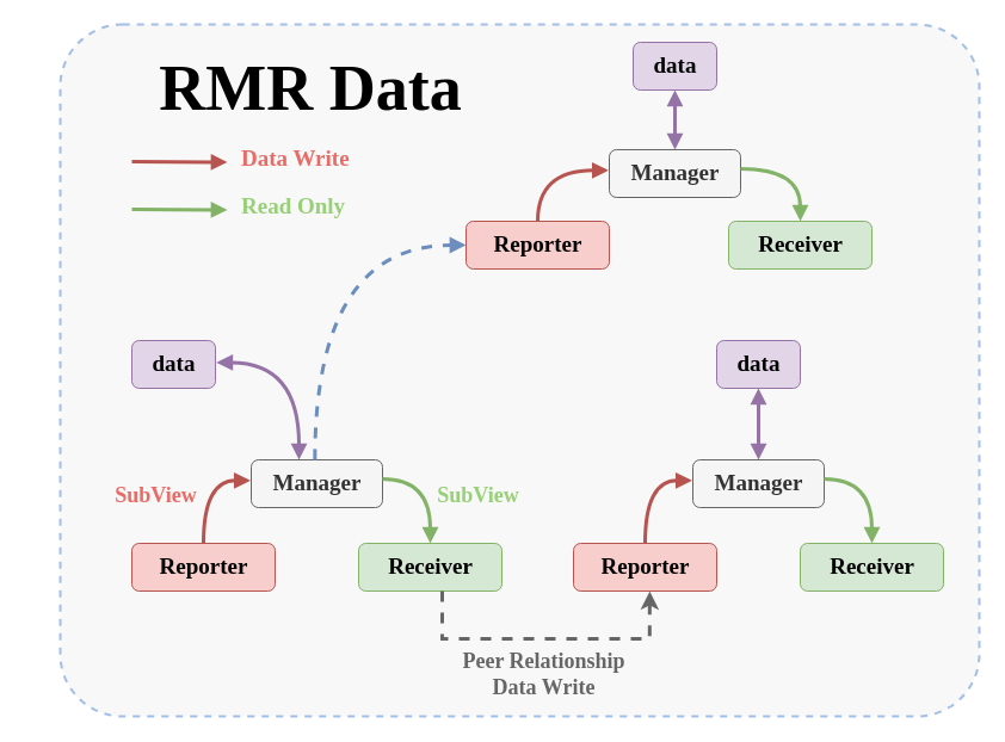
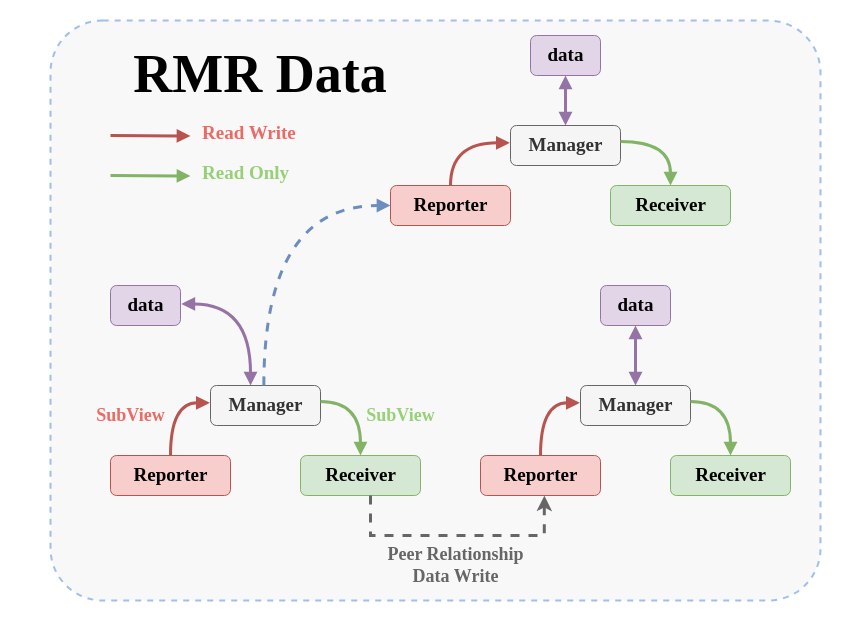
  <mxCell id="0" />
  <mxCell id="1" parent="0" />
  <mxCell id="2" value="" style="rounded=1;whiteSpace=wrap;html=1;arcSize=9;opacity=70;fillColor=#f5f5f5;fontColor=#333333;strokeColor=#7EA6E0;strokeWidth=2;dashed=1;" parent="1" vertex="1"><mxGeometry x="50" y="20" width="770" height="580" as="geometry" /></mxCell>
  <mxCell id="3" value="&lt;span style=&quot;font-size: 19px;&quot;&gt;&lt;b&gt;&lt;font face=&quot;Lucida Console&quot;&gt;Manager&lt;br&gt;&lt;/font&gt;&lt;/b&gt;&lt;/span&gt;" style="text;html=1;align=center;verticalAlign=middle;resizable=0;points=[];autosize=1;strokeColor=#666666;fillColor=#f5f5f5;fontColor=#333333;rounded=1;" parent="1" vertex="1"><mxGeometry x="210" y="385" width="110" height="40" as="geometry" /></mxCell>
  <mxCell id="4" value="&lt;span style=&quot;font-size: 19px;&quot;&gt;&lt;b&gt;&lt;font face=&quot;Lucida Console&quot;&gt;Reporter&lt;br&gt;&lt;/font&gt;&lt;/b&gt;&lt;/span&gt;" style="text;html=1;align=center;verticalAlign=middle;resizable=0;points=[];autosize=1;strokeColor=#b85450;fillColor=#f8cecc;rounded=1;" parent="1" vertex="1"><mxGeometry x="110" y="455" width="120" height="40" as="geometry" /></mxCell>
  <mxCell id="5" value="&lt;span style=&quot;font-size: 19px;&quot;&gt;&lt;b&gt;&lt;font face=&quot;Lucida Console&quot;&gt;Receiver&lt;br&gt;&lt;/font&gt;&lt;/b&gt;&lt;/span&gt;" style="text;html=1;align=center;verticalAlign=middle;resizable=0;points=[];autosize=1;strokeColor=#82b366;fillColor=#d5e8d4;rounded=1;" parent="1" vertex="1"><mxGeometry x="300" y="455" width="120" height="40" as="geometry" /></mxCell>
  <mxCell id="6" style="edgeStyle=orthogonalEdgeStyle;rounded=0;orthogonalLoop=1;jettySize=auto;html=1;entryX=-0.006;entryY=0.433;entryDx=0;entryDy=0;entryPerimeter=0;curved=1;fillColor=#f8cecc;strokeColor=#b85450;strokeWidth=3;endArrow=block;endFill=1;" parent="1" source="4" target="3" edge="1"><mxGeometry relative="1" as="geometry" /></mxCell>
  <mxCell id="7" style="edgeStyle=orthogonalEdgeStyle;rounded=0;orthogonalLoop=1;jettySize=auto;html=1;entryX=1;entryY=0.4;entryDx=0;entryDy=0;entryPerimeter=0;curved=1;startArrow=block;startFill=1;endArrow=none;endFill=0;fillColor=#d5e8d4;strokeColor=#82b366;strokeWidth=3;" parent="1" source="5" target="3" edge="1"><mxGeometry relative="1" as="geometry" /></mxCell>
  <mxCell id="8" style="edgeStyle=orthogonalEdgeStyle;rounded=0;orthogonalLoop=1;jettySize=auto;html=1;startArrow=block;startFill=1;endArrow=block;endFill=1;fillColor=#e1d5e7;strokeColor=#9673a6;strokeWidth=3;" parent="1" source="9" target="12" edge="1"><mxGeometry relative="1" as="geometry" /></mxCell>
  <mxCell id="9" value="&lt;span style=&quot;font-size: 19px;&quot;&gt;&lt;b&gt;&lt;font face=&quot;Lucida Console&quot;&gt;Manager&lt;br&gt;&lt;/font&gt;&lt;/b&gt;&lt;/span&gt;" style="text;html=1;align=center;verticalAlign=middle;resizable=0;points=[];autosize=1;strokeColor=#666666;fillColor=#f5f5f5;fontColor=#333333;rounded=1;" parent="1" vertex="1"><mxGeometry x="580" y="385" width="110" height="40" as="geometry" /></mxCell>
  <mxCell id="10" value="&lt;span style=&quot;font-size: 19px;&quot;&gt;&lt;b&gt;&lt;font face=&quot;Lucida Console&quot;&gt;Reporter&lt;br&gt;&lt;/font&gt;&lt;/b&gt;&lt;/span&gt;" style="text;html=1;align=center;verticalAlign=middle;resizable=0;points=[];autosize=1;strokeColor=#b85450;fillColor=#f8cecc;rounded=1;" parent="1" vertex="1"><mxGeometry x="480" y="455" width="120" height="40" as="geometry" /></mxCell>
  <mxCell id="11" value="&lt;span style=&quot;font-size: 19px;&quot;&gt;&lt;b&gt;&lt;font face=&quot;Lucida Console&quot;&gt;Receiver&lt;br&gt;&lt;/font&gt;&lt;/b&gt;&lt;/span&gt;" style="text;html=1;align=center;verticalAlign=middle;resizable=0;points=[];autosize=1;strokeColor=#82b366;fillColor=#d5e8d4;rounded=1;" parent="1" vertex="1"><mxGeometry x="670" y="455" width="120" height="40" as="geometry" /></mxCell>
  <mxCell id="12" value="&lt;span style=&quot;font-size: 19px;&quot;&gt;&lt;b&gt;&lt;font face=&quot;Lucida Console&quot;&gt;data&lt;br&gt;&lt;/font&gt;&lt;/b&gt;&lt;/span&gt;" style="text;html=1;align=center;verticalAlign=middle;resizable=0;points=[];autosize=1;strokeColor=#9673a6;fillColor=#e1d5e7;rounded=1;" parent="1" vertex="1"><mxGeometry x="600" y="285" width="70" height="40" as="geometry" /></mxCell>
  <mxCell id="13" style="edgeStyle=orthogonalEdgeStyle;rounded=0;orthogonalLoop=1;jettySize=auto;html=1;entryX=-0.006;entryY=0.433;entryDx=0;entryDy=0;entryPerimeter=0;curved=1;fillColor=#f8cecc;strokeColor=#b85450;strokeWidth=3;endArrow=block;endFill=1;" parent="1" source="10" target="9" edge="1"><mxGeometry relative="1" as="geometry" /></mxCell>
  <mxCell id="14" style="edgeStyle=orthogonalEdgeStyle;rounded=0;orthogonalLoop=1;jettySize=auto;html=1;entryX=1;entryY=0.4;entryDx=0;entryDy=0;entryPerimeter=0;curved=1;startArrow=block;startFill=1;endArrow=none;endFill=0;fillColor=#d5e8d4;strokeColor=#82b366;strokeWidth=3;" parent="1" source="11" target="9" edge="1"><mxGeometry relative="1" as="geometry" /></mxCell>
  <mxCell id="15" style="edgeStyle=orthogonalEdgeStyle;rounded=0;orthogonalLoop=1;jettySize=auto;html=1;entryX=0.532;entryY=1.004;entryDx=0;entryDy=0;entryPerimeter=0;dashed=1;strokeWidth=3;fillColor=#f5f5f5;strokeColor=#666666;" parent="1" source="5" target="10" edge="1"><mxGeometry relative="1" as="geometry"><Array as="points"><mxPoint x="370" y="535" /><mxPoint x="544" y="535" /></Array></mxGeometry></mxCell>
  <mxCell id="16" value="&lt;b&gt;&lt;font color=&quot;#ea6b66&quot; face=&quot;Lucida Console&quot; style=&quot;font-size: 18px;&quot;&gt;SubView&lt;/font&gt;&lt;/b&gt;" style="text;html=1;align=center;verticalAlign=middle;resizable=0;points=[];autosize=1;strokeColor=none;fillColor=none;" parent="1" vertex="1"><mxGeometry x="80" y="395" width="100" height="40" as="geometry" /></mxCell>
  <mxCell id="17" value="&lt;b&gt;&lt;font color=&quot;#97d077&quot; face=&quot;Lucida Console&quot; style=&quot;font-size: 18px;&quot;&gt;SubView&lt;/font&gt;&lt;/b&gt;" style="text;html=1;align=center;verticalAlign=middle;resizable=0;points=[];autosize=1;strokeColor=none;fillColor=none;" parent="1" vertex="1"><mxGeometry x="350" y="395" width="100" height="40" as="geometry" /></mxCell>
  <mxCell id="18" style="edgeStyle=orthogonalEdgeStyle;rounded=0;orthogonalLoop=1;jettySize=auto;html=1;startArrow=block;startFill=1;endArrow=block;endFill=1;fillColor=#e1d5e7;strokeColor=#9673a6;strokeWidth=3;" parent="1" source="19" target="22" edge="1"><mxGeometry relative="1" as="geometry" /></mxCell>
  <mxCell id="19" value="&lt;span style=&quot;font-size: 19px;&quot;&gt;&lt;b&gt;&lt;font face=&quot;Lucida Console&quot;&gt;Manager&lt;br&gt;&lt;/font&gt;&lt;/b&gt;&lt;/span&gt;" style="text;html=1;align=center;verticalAlign=middle;resizable=0;points=[];autosize=1;strokeColor=#666666;fillColor=#f5f5f5;fontColor=#333333;rounded=1;" parent="1" vertex="1"><mxGeometry x="510" y="125" width="110" height="40" as="geometry" /></mxCell>
  <mxCell id="20" value="&lt;span style=&quot;font-size: 19px;&quot;&gt;&lt;b&gt;&lt;font face=&quot;Lucida Console&quot;&gt;Reporter&lt;br&gt;&lt;/font&gt;&lt;/b&gt;&lt;/span&gt;" style="text;html=1;align=center;verticalAlign=middle;resizable=0;points=[];autosize=1;strokeColor=#b85450;fillColor=#f8cecc;rounded=1;" parent="1" vertex="1"><mxGeometry x="390" y="185" width="120" height="40" as="geometry" /></mxCell>
  <mxCell id="21" value="&lt;span style=&quot;font-size: 19px;&quot;&gt;&lt;b&gt;&lt;font face=&quot;Lucida Console&quot;&gt;Receiver&lt;br&gt;&lt;/font&gt;&lt;/b&gt;&lt;/span&gt;" style="text;html=1;align=center;verticalAlign=middle;resizable=0;points=[];autosize=1;strokeColor=#82b366;fillColor=#d5e8d4;rounded=1;" parent="1" vertex="1"><mxGeometry x="610" y="185" width="120" height="40" as="geometry" /></mxCell>
  <mxCell id="22" value="&lt;span style=&quot;font-size: 19px;&quot;&gt;&lt;b&gt;&lt;font face=&quot;Lucida Console&quot;&gt;data&lt;br&gt;&lt;/font&gt;&lt;/b&gt;&lt;/span&gt;" style="text;html=1;align=center;verticalAlign=middle;resizable=0;points=[];autosize=1;strokeColor=#9673a6;fillColor=#e1d5e7;rounded=1;" parent="1" vertex="1"><mxGeometry x="530" y="35" width="70" height="40" as="geometry" /></mxCell>
  <mxCell id="23" style="edgeStyle=orthogonalEdgeStyle;rounded=0;orthogonalLoop=1;jettySize=auto;html=1;entryX=-0.006;entryY=0.433;entryDx=0;entryDy=0;entryPerimeter=0;curved=1;fillColor=#f8cecc;strokeColor=#b85450;strokeWidth=3;endArrow=block;endFill=1;" parent="1" source="20" target="19" edge="1"><mxGeometry relative="1" as="geometry" /></mxCell>
  <mxCell id="24" style="edgeStyle=orthogonalEdgeStyle;rounded=0;orthogonalLoop=1;jettySize=auto;html=1;entryX=1;entryY=0.4;entryDx=0;entryDy=0;entryPerimeter=0;curved=1;startArrow=block;startFill=1;endArrow=none;endFill=0;fillColor=#d5e8d4;strokeColor=#82b366;strokeWidth=3;" parent="1" source="21" target="19" edge="1"><mxGeometry relative="1" as="geometry" /></mxCell>
  <mxCell id="25" style="edgeStyle=orthogonalEdgeStyle;rounded=0;orthogonalLoop=1;jettySize=auto;html=1;startArrow=none;startFill=0;endArrow=block;endFill=1;fillColor=#dae8fc;strokeColor=#6c8ebf;strokeWidth=3;exitX=0.485;exitY=0.001;exitDx=0;exitDy=0;exitPerimeter=0;entryX=0;entryY=0.5;entryDx=0;entryDy=0;entryPerimeter=0;curved=1;dashed=1;" parent="1" source="3" target="20" edge="1"><mxGeometry relative="1" as="geometry"><mxPoint x="525" y="115" as="sourcePoint" /><mxPoint x="525" y="55" as="targetPoint" /></mxGeometry></mxCell>
  <mxCell id="26" value="&lt;span style=&quot;font-size: 19px;&quot;&gt;&lt;b&gt;&lt;font face=&quot;Lucida Console&quot;&gt;data&lt;br&gt;&lt;/font&gt;&lt;/b&gt;&lt;/span&gt;" style="text;html=1;align=center;verticalAlign=middle;resizable=0;points=[];autosize=1;strokeColor=#9673a6;fillColor=#e1d5e7;rounded=1;" parent="1" vertex="1"><mxGeometry x="110" y="285" width="70" height="40" as="geometry" /></mxCell>
  <mxCell id="27" style="edgeStyle=orthogonalEdgeStyle;rounded=0;orthogonalLoop=1;jettySize=auto;html=1;startArrow=block;startFill=1;endArrow=block;endFill=1;fillColor=#e1d5e7;strokeColor=#9673a6;strokeWidth=3;curved=1;exitX=0.364;exitY=0;exitDx=0;exitDy=0;exitPerimeter=0;entryX=1.012;entryY=0.46;entryDx=0;entryDy=0;entryPerimeter=0;" parent="1" source="3" target="26" edge="1"><mxGeometry relative="1" as="geometry"><mxPoint x="170" y="385" as="sourcePoint" /><mxPoint x="170" y="325" as="targetPoint" /></mxGeometry></mxCell>
  <mxCell id="28" value="&lt;font size=&quot;1&quot; face=&quot;Lucida Console&quot;&gt;&lt;b style=&quot;font-size: 54px;&quot;&gt;RMR Data&lt;/b&gt;&lt;/font&gt;" style="text;whiteSpace=wrap;html=1;align=center;" parent="1" vertex="1"><mxGeometry x="20" y="35" width="480" height="80" as="geometry" /></mxCell>
  <mxCell id="29" style="rounded=0;orthogonalLoop=1;jettySize=auto;html=1;fillColor=#f8cecc;strokeColor=#b85450;strokeWidth=3;endArrow=block;endFill=1;" parent="1" edge="1"><mxGeometry relative="1" as="geometry"><mxPoint x="110" y="135" as="sourcePoint" /><mxPoint x="190" y="135.5" as="targetPoint" /></mxGeometry></mxCell>
  <mxCell id="30" style="rounded=0;orthogonalLoop=1;jettySize=auto;html=1;fillColor=#d5e8d4;strokeColor=#82b366;strokeWidth=3;endArrow=block;endFill=1;" parent="1" edge="1"><mxGeometry relative="1" as="geometry"><mxPoint x="110" y="175" as="sourcePoint" /><mxPoint x="190" y="175.5" as="targetPoint" /></mxGeometry></mxCell>
- <mxCell id="31" value="&lt;div style=&quot;text-align: center;&quot;&gt;&lt;span style=&quot;background-color: initial; font-size: 19px;&quot;&gt;&lt;font color=&quot;#ea6b66&quot; face=&quot;Lucida Console&quot;&gt;&lt;b&gt;Data Write&lt;/b&gt;&lt;/font&gt;&lt;/span&gt;&lt;/div&gt;" style="text;whiteSpace=wrap;html=1;" parent="1" vertex="1"><mxGeometry x="200" y="115" width="130" height="50" as="geometry" /></mxCell>
+ <mxCell id="31" value="&lt;div style=&quot;text-align: center;&quot;&gt;&lt;span style=&quot;background-color: initial; font-size: 19px;&quot;&gt;&lt;font color=&quot;#ea6b66&quot; face=&quot;Lucida Console&quot;&gt;&lt;b&gt;Read Write&lt;/b&gt;&lt;/font&gt;&lt;/span&gt;&lt;/div&gt;" style="text;whiteSpace=wrap;html=1;" parent="1" vertex="1"><mxGeometry x="200" y="115" width="130" height="50" as="geometry" /></mxCell>
  <mxCell id="32" value="&lt;div style=&quot;text-align: center;&quot;&gt;&lt;span style=&quot;background-color: initial; font-size: 19px;&quot;&gt;&lt;font color=&quot;#97d077&quot; face=&quot;Lucida Console&quot;&gt;&lt;b&gt;Read Only&lt;/b&gt;&lt;/font&gt;&lt;/span&gt;&lt;/div&gt;" style="text;whiteSpace=wrap;html=1;" parent="1" vertex="1"><mxGeometry x="200" y="155" width="130" height="50" as="geometry" /></mxCell>
  <mxCell id="33" value="&lt;font color=&quot;#666666&quot; face=&quot;Lucida Console&quot;&gt;&lt;span style=&quot;font-size: 18px;&quot;&gt;&lt;b style=&quot;&quot;&gt;Peer Relationship&lt;br&gt;Data Write&lt;br&gt;&lt;/b&gt;&lt;/span&gt;&lt;/font&gt;" style="text;html=1;align=center;verticalAlign=middle;resizable=0;points=[];autosize=1;strokeColor=none;fillColor=none;" parent="1" vertex="1"><mxGeometry x="350" y="535" width="210" height="60" as="geometry" /></mxCell>
